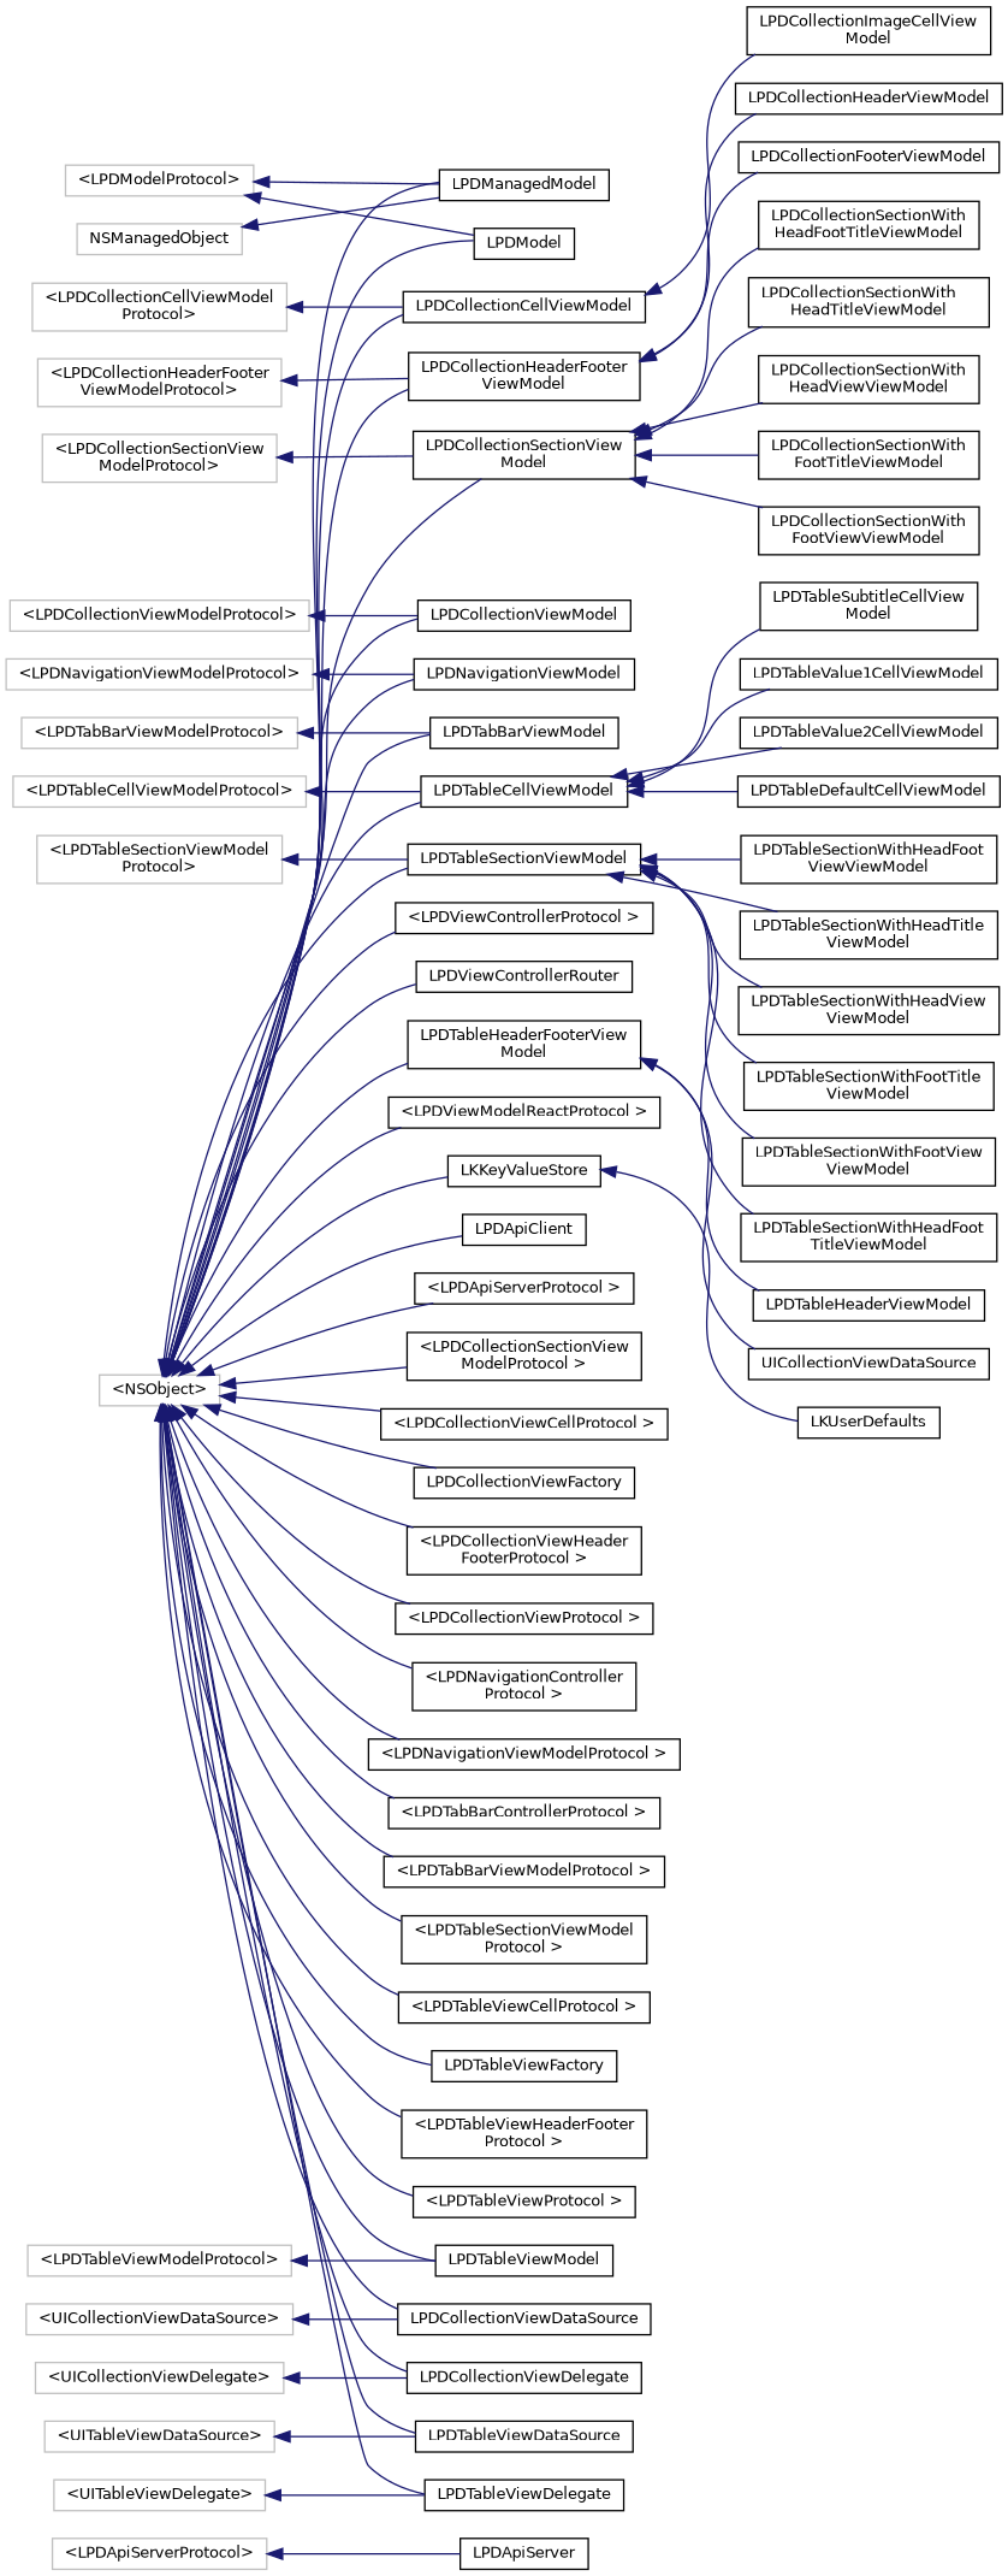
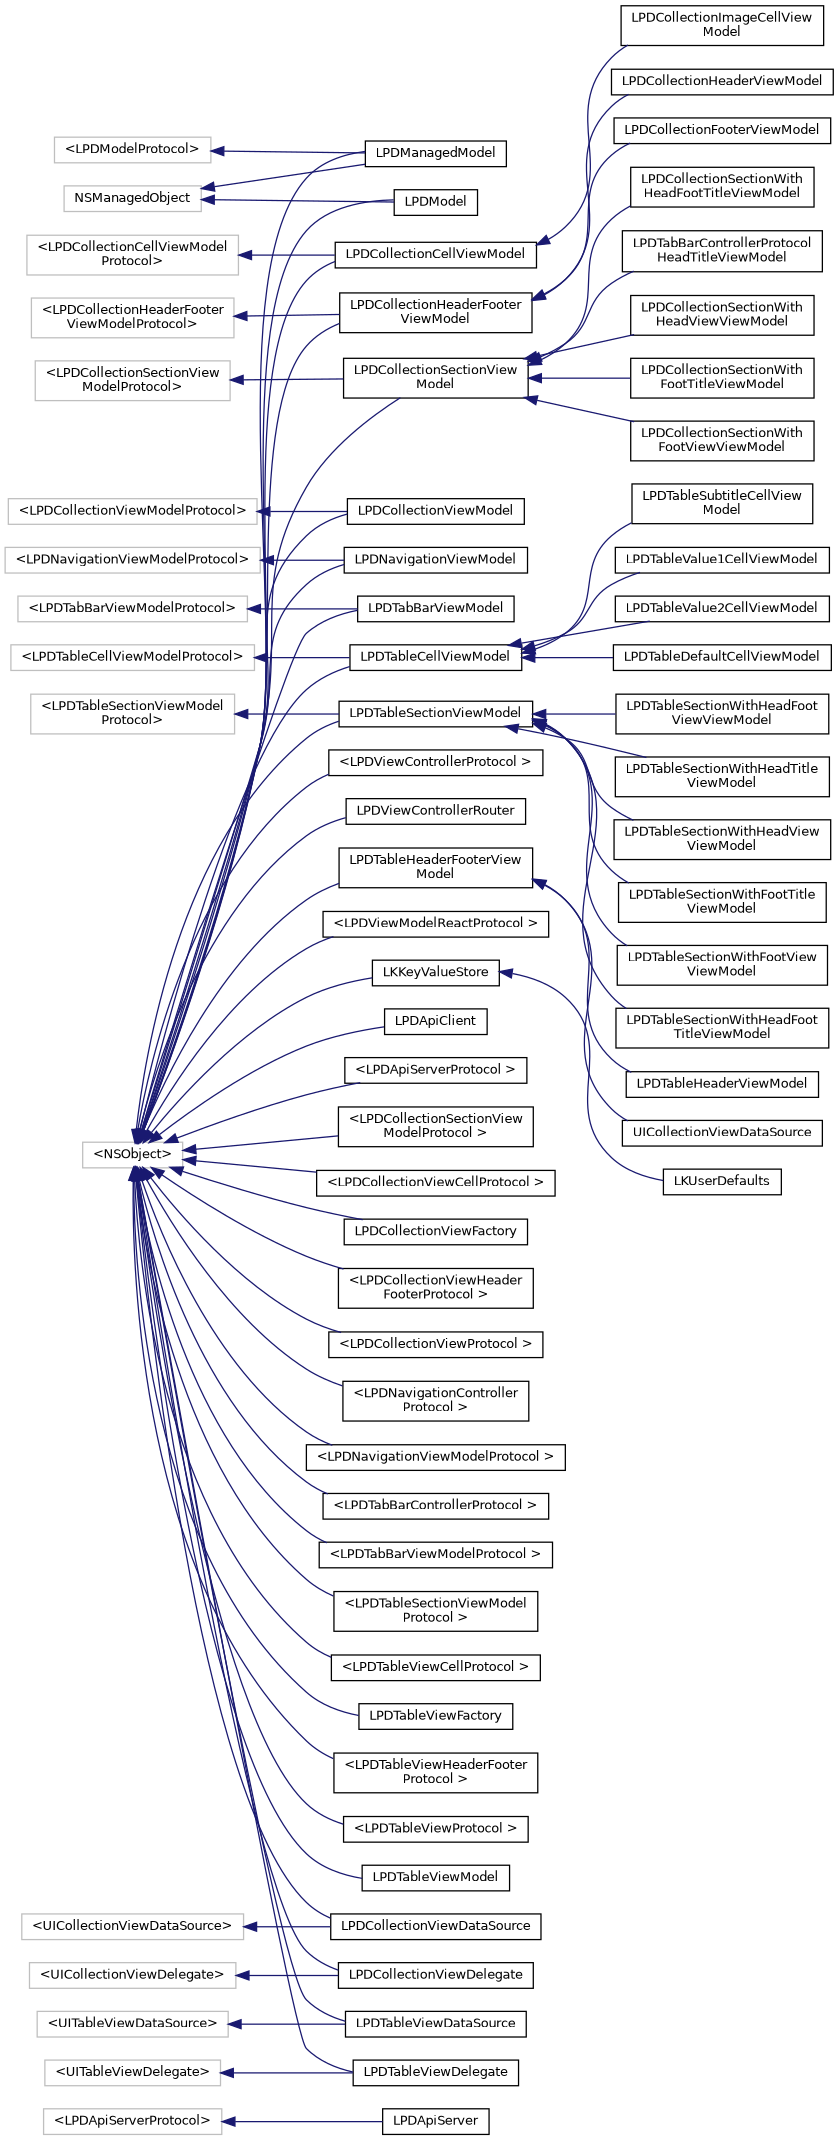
  digraph {
    rankdir=LR
    node [color=black fillcolor=white fontname=Helvetica fontsize=10 shape=record style=filled]
    edge [color=midnightblue dir=back fontname=Helvetica fontsize=10 labelfontname=Helvetica labelfontsize=10 style=solid]
    n1 [color=grey75 height=0.2 label="\<LPDApiServerProtocol\>" width=0.4]
    n2 [height=0.2 label=LPDApiServer width=0.4]
    n3 [color=grey75 height=0.2 label="\<LPDCollectionCellViewModel\lProtocol\>" width=0.4]
    n4 [height=0.2 label=LPDCollectionCellViewModel width=0.4]
    n5 [height=0.2 label="LPDCollectionImageCellView\lModel" width=0.4]
    n6 [color=grey75 height=0.2 label="\<LPDCollectionHeaderFooter\lViewModelProtocol\>" width=0.4]
    n7 [height=0.2 label="LPDCollectionHeaderFooter\lViewModel" width=0.4]
    n8 [height=0.2 label=LPDCollectionFooterViewModel width=0.4]
    n9 [height=0.2 label=LPDCollectionHeaderViewModel width=0.4]
    n10 [color=grey75 height=0.2 label="\<LPDCollectionSectionView\lModelProtocol\>" width=0.4]
    n11 [height=0.2 label="LPDCollectionSectionView\lModel" width=0.4]
    n12 [height=0.2 label="LPDCollectionSectionWith\lFootTitleViewModel" width=0.4]
    n13 [height=0.2 label="LPDCollectionSectionWith\lFootViewViewModel" width=0.4]
    n14 [height=0.2 label="LPDCollectionSectionWith\lHeadFootTitleViewModel" width=0.4]
-   n15 [height=0.2 label="LPDCollectionSectionWith\lHeadTitleViewModel" width=0.4]
+   n15 [height=0.2 label="LPDTabBarControllerProtocol\lHeadTitleViewModel" width=0.4]
    n16 [height=0.2 label="LPDCollectionSectionWith\lHeadViewViewModel" width=0.4]
    n17 [color=grey75 height=0.2 label="\<LPDCollectionViewModelProtocol\>" width=0.4]
    n18 [height=0.2 label=LPDCollectionViewModel width=0.4]
    n19 [color=grey75 height=0.2 label="\<LPDModelProtocol\>" width=0.4]
    n20 [height=0.2 label=LPDManagedModel width=0.4]
    n21 [height=0.2 label=LPDModel width=0.4]
    n22 [color=grey75 height=0.2 label="\<LPDNavigationViewModelProtocol\>" width=0.4]
    n23 [height=0.2 label=LPDNavigationViewModel width=0.4]
    n24 [color=grey75 height=0.2 label="\<LPDTabBarViewModelProtocol\>" width=0.4]
    n25 [height=0.2 label=LPDTabBarViewModel width=0.4]
    n26 [color=grey75 height=0.2 label="\<LPDTableCellViewModelProtocol\>" width=0.4]
    n27 [height=0.2 label=LPDTableCellViewModel width=0.4]
    n28 [height=0.2 label=LPDTableDefaultCellViewModel width=0.4]
    n29 [height=0.2 label="LPDTableSubtitleCellView\lModel" width=0.4]
    n30 [height=0.2 label=LPDTableValue1CellViewModel width=0.4]
    n31 [height=0.2 label=LPDTableValue2CellViewModel width=0.4]
    n32 [height=0.2 label="LPDTableHeaderFooterView\lModel" width=0.4]
    n33 [height=0.2 label=UICollectionViewDataSource width=0.4]
    n34 [height=0.2 label=LPDTableHeaderViewModel width=0.4]
    n35 [color=grey75 height=0.2 label="\<LPDTableSectionViewModel\lProtocol\>" width=0.4]
    n36 [height=0.2 label=LPDTableSectionViewModel width=0.4]
    n37 [height=0.2 label="LPDTableSectionWithFootTitle\lViewModel" width=0.4]
    n38 [height=0.2 label="LPDTableSectionWithFootView\lViewModel" width=0.4]
    n39 [height=0.2 label="LPDTableSectionWithHeadFoot\lTitleViewModel" width=0.4]
    n40 [height=0.2 label="LPDTableSectionWithHeadFoot\lViewViewModel" width=0.4]
    n41 [height=0.2 label="LPDTableSectionWithHeadTitle\lViewModel" width=0.4]
    n42 [height=0.2 label="LPDTableSectionWithHeadView\lViewModel" width=0.4]
-   n43 [color=grey75 height=0.2 label="\<LPDTableViewModelProtocol\>" width=0.4]
    n44 [height=0.2 label=LPDTableViewModel width=0.4]
    n45 [color=grey75 height=0.2 label=NSManagedObject width=0.4]
    n46 [color=grey75 height=0.2 label="\<NSObject\>" width=0.4]
    n47 [height=0.2 label=LKKeyValueStore width=0.4]
    n48 [height=0.2 label=LPDApiClient width=0.4]
    n49 [height=0.2 label="\<LPDApiServerProtocol \>" width=0.4]
    n50 [height=0.2 label="\<LPDCollectionSectionView\lModelProtocol \>" width=0.4]
    n51 [height=0.2 label="\<LPDCollectionViewCellProtocol \>" width=0.4]
    n52 [height=0.2 label=LPDCollectionViewDataSource width=0.4]
    n53 [height=0.2 label=LPDCollectionViewDelegate width=0.4]
    n54 [height=0.2 label=LPDCollectionViewFactory width=0.4]
    n55 [height=0.2 label="\<LPDCollectionViewHeader\lFooterProtocol \>" width=0.4]
    n56 [height=0.2 label="\<LPDCollectionViewProtocol \>" width=0.4]
    n57 [height=0.2 label="\<LPDNavigationController\lProtocol \>" width=0.4]
    n58 [height=0.2 label="\<LPDNavigationViewModelProtocol \>" width=0.4]
    n59 [height=0.2 label="\<LPDTabBarControllerProtocol \>" width=0.4]
    n60 [height=0.2 label="\<LPDTabBarViewModelProtocol \>" width=0.4]
    n61 [height=0.2 label="\<LPDTableSectionViewModel\lProtocol \>" width=0.4]
    n62 [height=0.2 label="\<LPDTableViewCellProtocol \>" width=0.4]
    n63 [height=0.2 label=LPDTableViewDataSource width=0.4]
    n64 [height=0.2 label=LPDTableViewDelegate width=0.4]
    n65 [height=0.2 label=LPDTableViewFactory width=0.4]
    n66 [height=0.2 label="\<LPDTableViewHeaderFooter\lProtocol \>" width=0.4]
    n67 [height=0.2 label="\<LPDTableViewProtocol \>" width=0.4]
    n68 [height=0.2 label="\<LPDViewControllerProtocol \>" width=0.4]
    n69 [height=0.2 label=LPDViewControllerRouter width=0.4]
    n70 [height=0.2 label="\<LPDViewModelReactProtocol \>" width=0.4]
    n71 [height=0.2 label=LKUserDefaults width=0.4]
    n72 [color=grey75 height=0.2 label="\<UICollectionViewDataSource\>" width=0.4]
    n73 [color=grey75 height=0.2 label="\<UICollectionViewDelegate\>" width=0.4]
    n74 [color=grey75 height=0.2 label="\<UITableViewDataSource\>" width=0.4]
    n75 [color=grey75 height=0.2 label="\<UITableViewDelegate\>" width=0.4]
    n1 -> n2
    n3 -> n4
    n4 -> n5
    n6 -> n7
    n7 -> n8
    n7 -> n9
    n10 -> n11
    n11 -> n12
    n11 -> n13
    n11 -> n14
    n11 -> n15
    n11 -> n16
    n17 -> n18
    n19 -> n20
-   n19 -> n21
+   n45 -> n21
    n22 -> n23
    n24 -> n25
    n26 -> n27
    n27 -> n28
    n27 -> n29
    n27 -> n30
    n27 -> n31
    n32 -> n33
    n32 -> n34
    n35 -> n36
    n36 -> n37
    n36 -> n38
    n36 -> n39
    n36 -> n40
    n36 -> n41
    n36 -> n42
-   n43 -> n44
    n45 -> n20
    n46 -> n4
    n46 -> n7
    n46 -> n11
    n46 -> n18
    n46 -> n20
    n46 -> n21
    n46 -> n23
    n46 -> n25
    n46 -> n27
    n46 -> n32
    n46 -> n36
    n46 -> n44
    n46 -> n47
    n46 -> n48
    n46 -> n49
    n46 -> n50
    n46 -> n51
    n46 -> n52
    n46 -> n53
    n46 -> n54
    n46 -> n55
    n46 -> n56
    n46 -> n57
    n46 -> n58
    n46 -> n59
    n46 -> n60
    n46 -> n61
    n46 -> n62
    n46 -> n63
    n46 -> n64
    n46 -> n65
    n46 -> n66
    n46 -> n67
    n46 -> n68
    n46 -> n69
    n46 -> n70
    n47 -> n71
    n72 -> n52
    n73 -> n53
    n74 -> n63
    n75 -> n64
  }
